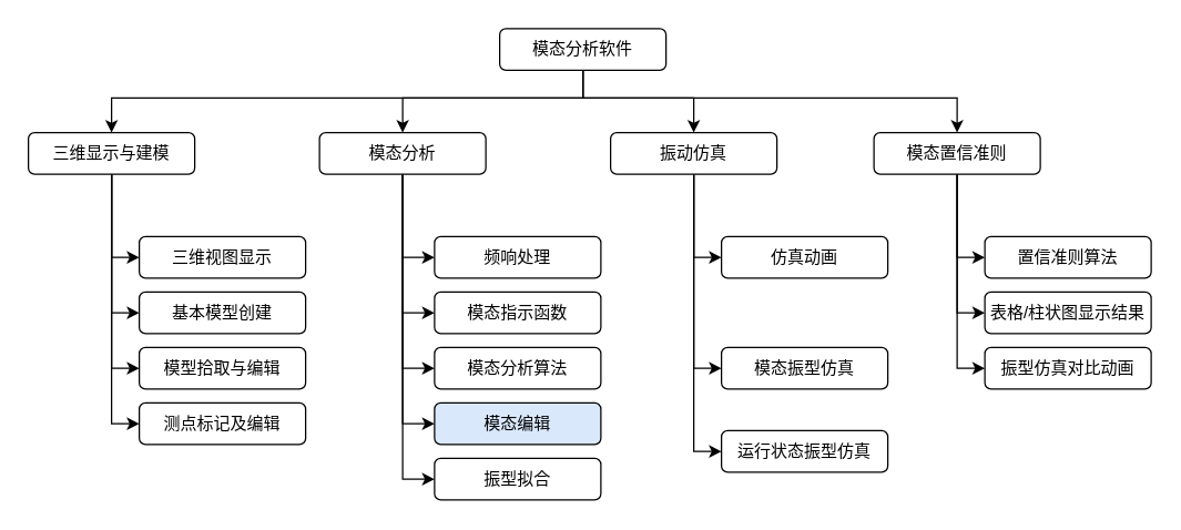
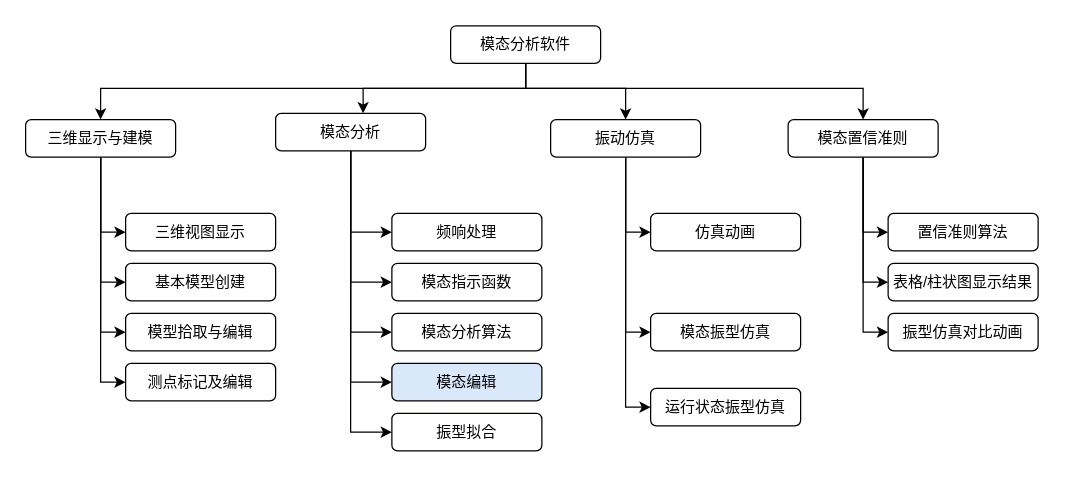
  <mxCell id="0" />
  <mxCell id="1" parent="0" />
  <mxCell id="2" style="edgeStyle=orthogonalEdgeStyle;rounded=0;orthogonalLoop=1;jettySize=auto;html=1;" edge="1" parent="1" source="6" target="23"><mxGeometry relative="1" as="geometry"><Array as="points"><mxPoint x="420" y="70" /><mxPoint x="80" y="70" /></Array></mxGeometry></mxCell>
  <mxCell id="3" style="edgeStyle=orthogonalEdgeStyle;rounded=0;orthogonalLoop=1;jettySize=auto;html=1;" edge="1" parent="1" source="6" target="29"><mxGeometry relative="1" as="geometry"><Array as="points"><mxPoint x="420" y="70" /><mxPoint x="290" y="70" /></Array></mxGeometry></mxCell>
  <mxCell id="4" style="edgeStyle=orthogonalEdgeStyle;rounded=0;orthogonalLoop=1;jettySize=auto;html=1;entryX=0.5;entryY=0;entryDx=0;entryDy=0;" edge="1" parent="1" source="6" target="33"><mxGeometry relative="1" as="geometry"><Array as="points"><mxPoint x="420" y="70" /><mxPoint x="500" y="70" /></Array></mxGeometry></mxCell>
  <mxCell id="5" style="edgeStyle=orthogonalEdgeStyle;rounded=0;orthogonalLoop=1;jettySize=auto;html=1;entryX=0.5;entryY=0;entryDx=0;entryDy=0;" edge="1" parent="1" source="6" target="37"><mxGeometry relative="1" as="geometry"><Array as="points"><mxPoint x="420" y="70" /><mxPoint x="690" y="70" /></Array></mxGeometry></mxCell>
  <mxCell id="6" value="模态分析软件" style="rounded=1;whiteSpace=wrap;html=1;" vertex="1" parent="1"><mxGeometry x="360" y="20" width="120" height="30" as="geometry" /></mxCell>
  <mxCell id="7" value="基本模型创建" style="rounded=1;whiteSpace=wrap;html=1;fontSize=12;" vertex="1" parent="1"><mxGeometry x="100" y="210" width="120" height="30" as="geometry" /></mxCell>
  <mxCell id="8" value="模态分析算法" style="rounded=1;whiteSpace=wrap;html=1;fontSize=12;" vertex="1" parent="1"><mxGeometry x="313" y="250" width="120" height="30" as="geometry" /></mxCell>
  <mxCell id="9" value="模型拾取与编辑" style="rounded=1;whiteSpace=wrap;html=1;fontSize=12;" vertex="1" parent="1"><mxGeometry x="100" y="250" width="120" height="30" as="geometry" /></mxCell>
  <mxCell id="10" value="测点标记及编辑" style="rounded=1;whiteSpace=wrap;html=1;fontSize=12;" vertex="1" parent="1"><mxGeometry x="100" y="290" width="120" height="30" as="geometry" /></mxCell>
  <mxCell id="11" value="频响处理" style="rounded=1;whiteSpace=wrap;html=1;fontSize=12;" vertex="1" parent="1"><mxGeometry x="313" y="170" width="120" height="30" as="geometry" /></mxCell>
  <mxCell id="12" value="模态编辑" style="rounded=1;whiteSpace=wrap;html=1;fontSize=12;fillColor=#dae8fc;" vertex="1" parent="1"><mxGeometry x="313" y="290" width="120" height="30" as="geometry" /></mxCell>
  <mxCell id="13" value="振型拟合" style="rounded=1;whiteSpace=wrap;html=1;fontSize=12;" vertex="1" parent="1"><mxGeometry x="313" y="330" width="120" height="30" as="geometry" /></mxCell>
  <mxCell id="14" value="仿真动画" style="rounded=1;whiteSpace=wrap;html=1;fontSize=12;" vertex="1" parent="1"><mxGeometry x="520" y="170" width="120" height="30" as="geometry" /></mxCell>
  <mxCell id="15" value="运行状态振型仿真" style="rounded=1;whiteSpace=wrap;html=1;fontSize=12;" vertex="1" parent="1"><mxGeometry x="520" y="310" width="120" height="30" as="geometry" /></mxCell>
  <mxCell id="16" value="模态振型仿真" style="rounded=1;whiteSpace=wrap;html=1;fontSize=12;" vertex="1" parent="1"><mxGeometry x="520" y="250" width="120" height="30" as="geometry" /></mxCell>
  <mxCell id="17" value="模态指示函数" style="rounded=1;whiteSpace=wrap;html=1;fontSize=12;" vertex="1" parent="1"><mxGeometry x="313" y="210" width="120" height="30" as="geometry" /></mxCell>
  <mxCell id="18" value="三维视图显示" style="rounded=1;whiteSpace=wrap;html=1;fontSize=12;" vertex="1" parent="1"><mxGeometry x="100" y="170" width="120" height="30" as="geometry" /></mxCell>
  <mxCell id="19" style="edgeStyle=orthogonalEdgeStyle;rounded=0;orthogonalLoop=1;jettySize=auto;html=1;entryX=0;entryY=0.5;entryDx=0;entryDy=0;" edge="1" parent="1" source="23" target="18"><mxGeometry relative="1" as="geometry" /></mxCell>
  <mxCell id="20" style="edgeStyle=orthogonalEdgeStyle;rounded=0;orthogonalLoop=1;jettySize=auto;html=1;entryX=0;entryY=0.5;entryDx=0;entryDy=0;" edge="1" parent="1" source="23" target="7"><mxGeometry relative="1" as="geometry" /></mxCell>
  <mxCell id="21" style="edgeStyle=orthogonalEdgeStyle;rounded=0;orthogonalLoop=1;jettySize=auto;html=1;entryX=0;entryY=0.5;entryDx=0;entryDy=0;" edge="1" parent="1" source="23" target="9"><mxGeometry relative="1" as="geometry" /></mxCell>
  <mxCell id="22" style="edgeStyle=orthogonalEdgeStyle;rounded=0;orthogonalLoop=1;jettySize=auto;html=1;entryX=0;entryY=0.5;entryDx=0;entryDy=0;" edge="1" parent="1" source="23" target="10"><mxGeometry relative="1" as="geometry" /></mxCell>
  <mxCell id="23" value="三维显示与建模" style="rounded=1;whiteSpace=wrap;html=1;fontSize=12;" vertex="1" parent="1"><mxGeometry x="20" y="95" width="120" height="30" as="geometry" /></mxCell>
  <mxCell id="24" style="edgeStyle=orthogonalEdgeStyle;rounded=0;orthogonalLoop=1;jettySize=auto;html=1;entryX=0;entryY=0.5;entryDx=0;entryDy=0;" edge="1" parent="1" source="29" target="11"><mxGeometry relative="1" as="geometry" /></mxCell>
  <mxCell id="25" style="edgeStyle=orthogonalEdgeStyle;rounded=0;orthogonalLoop=1;jettySize=auto;html=1;entryX=0;entryY=0.5;entryDx=0;entryDy=0;" edge="1" parent="1" source="29" target="17"><mxGeometry relative="1" as="geometry" /></mxCell>
  <mxCell id="26" style="edgeStyle=orthogonalEdgeStyle;rounded=0;orthogonalLoop=1;jettySize=auto;html=1;entryX=0;entryY=0.5;entryDx=0;entryDy=0;" edge="1" parent="1" source="29" target="8"><mxGeometry relative="1" as="geometry" /></mxCell>
  <mxCell id="27" style="edgeStyle=orthogonalEdgeStyle;rounded=0;orthogonalLoop=1;jettySize=auto;html=1;entryX=0;entryY=0.5;entryDx=0;entryDy=0;" edge="1" parent="1" source="29" target="12"><mxGeometry relative="1" as="geometry" /></mxCell>
  <mxCell id="28" style="edgeStyle=orthogonalEdgeStyle;rounded=0;orthogonalLoop=1;jettySize=auto;html=1;entryX=0;entryY=0.5;entryDx=0;entryDy=0;" edge="1" parent="1" source="29" target="13"><mxGeometry relative="1" as="geometry" /></mxCell>
- <mxCell id="29" value="模态分析" style="rounded=1;whiteSpace=wrap;html=1;fontSize=12;" vertex="1" parent="1"><mxGeometry x="230" y="95" width="120" height="30" as="geometry" /></mxCell>
+ <mxCell id="29" value="模态分析" style="rounded=1;whiteSpace=wrap;html=1;fontSize=12;" vertex="1" parent="1"><mxGeometry x="220" y="90" width="120" height="30" as="geometry" /></mxCell>
  <mxCell id="30" style="edgeStyle=orthogonalEdgeStyle;rounded=0;orthogonalLoop=1;jettySize=auto;html=1;entryX=0;entryY=0.5;entryDx=0;entryDy=0;" edge="1" parent="1" source="33" target="14"><mxGeometry relative="1" as="geometry" /></mxCell>
  <mxCell id="31" style="edgeStyle=orthogonalEdgeStyle;rounded=0;orthogonalLoop=1;jettySize=auto;html=1;entryX=0;entryY=0.5;entryDx=0;entryDy=0;" edge="1" parent="1" source="33" target="15"><mxGeometry relative="1" as="geometry" /></mxCell>
  <mxCell id="32" style="edgeStyle=orthogonalEdgeStyle;rounded=0;orthogonalLoop=1;jettySize=auto;html=1;entryX=0;entryY=0.5;entryDx=0;entryDy=0;" edge="1" parent="1" source="33" target="16"><mxGeometry relative="1" as="geometry" /></mxCell>
  <mxCell id="33" value="振动仿真" style="rounded=1;whiteSpace=wrap;html=1;fontSize=12;" vertex="1" parent="1"><mxGeometry x="440" y="95" width="120" height="30" as="geometry" /></mxCell>
  <mxCell id="34" style="edgeStyle=orthogonalEdgeStyle;rounded=0;orthogonalLoop=1;jettySize=auto;html=1;entryX=0;entryY=0.5;entryDx=0;entryDy=0;" edge="1" parent="1" source="37" target="38"><mxGeometry relative="1" as="geometry" /></mxCell>
  <mxCell id="35" style="edgeStyle=orthogonalEdgeStyle;rounded=0;orthogonalLoop=1;jettySize=auto;html=1;entryX=0;entryY=0.5;entryDx=0;entryDy=0;" edge="1" parent="1" source="37" target="39"><mxGeometry relative="1" as="geometry" /></mxCell>
  <mxCell id="36" style="edgeStyle=orthogonalEdgeStyle;rounded=0;orthogonalLoop=1;jettySize=auto;html=1;entryX=0;entryY=0.5;entryDx=0;entryDy=0;" edge="1" parent="1" source="37" target="40"><mxGeometry relative="1" as="geometry" /></mxCell>
  <mxCell id="37" value="模态置信准则" style="rounded=1;whiteSpace=wrap;html=1;fontSize=12;" vertex="1" parent="1"><mxGeometry x="630" y="95" width="120" height="30" as="geometry" /></mxCell>
  <mxCell id="38" value="置信准则算法" style="rounded=1;whiteSpace=wrap;html=1;fontSize=12;" vertex="1" parent="1"><mxGeometry x="710" y="170" width="120" height="30" as="geometry" /></mxCell>
  <mxCell id="39" value="表格/柱状图显示结果" style="rounded=1;whiteSpace=wrap;html=1;fontSize=12;" vertex="1" parent="1"><mxGeometry x="710" y="210" width="120" height="30" as="geometry" /></mxCell>
  <mxCell id="40" value="振型仿真对比动画" style="rounded=1;whiteSpace=wrap;html=1;fontSize=12;" vertex="1" parent="1"><mxGeometry x="710" y="250" width="120" height="30" as="geometry" /></mxCell>
